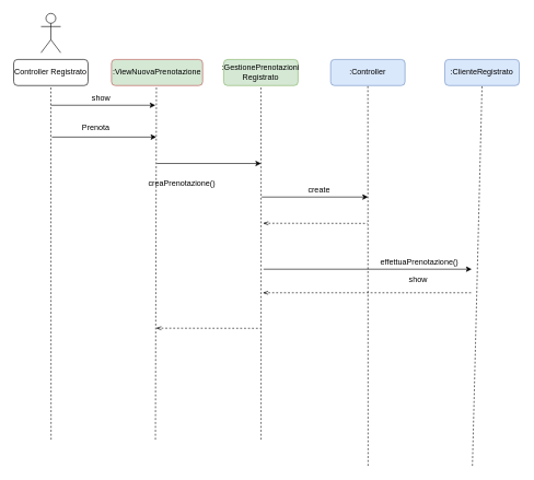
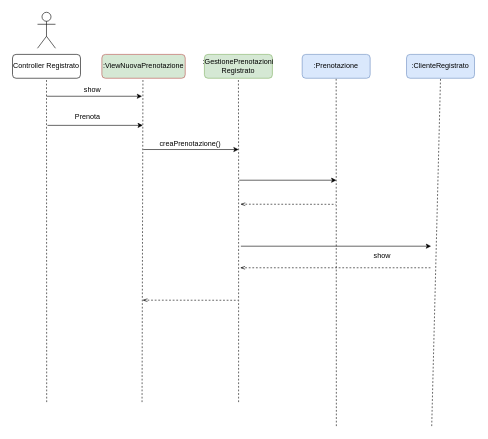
  <mxCell id="0" />
  <mxCell id="1" parent="0" />
  <mxCell id="2" value="" style="shape=umlActor;verticalLabelPosition=bottom;verticalAlign=top;html=1;outlineConnect=0;" parent="1" vertex="1"><mxGeometry x="61.68" y="20" width="30" height="60" as="geometry" /></mxCell>
  <mxCell id="3" value=":ViewNuovaPrenotazione" style="rounded=1;whiteSpace=wrap;html=1;fillColor=#d5e8d4;strokeColor=#b85450;" parent="1" vertex="1"><mxGeometry x="169" y="90.2" width="139" height="39.8" as="geometry" /></mxCell>
  <mxCell id="4" value="show" style="text;html=1;align=center;verticalAlign=middle;resizable=0;points=[];autosize=1;strokeColor=none;" parent="1" vertex="1"><mxGeometry x="133.37" y="140" width="40" height="20" as="geometry" /></mxCell>
  <mxCell id="5" value=":GestionePrenotazioni&lt;br&gt;Registrato" style="rounded=1;whiteSpace=wrap;html=1;fillColor=#d5e8d4;strokeColor=#82b366;" parent="1" vertex="1"><mxGeometry x="340" y="90.2" width="113.37" height="39.8" as="geometry" /></mxCell>
  <mxCell id="6" value=":ClienteRegistrato" style="rounded=1;whiteSpace=wrap;html=1;fillColor=#dae8fc;strokeColor=#6c8ebf;" parent="1" vertex="1"><mxGeometry x="677" y="90.2" width="113.37" height="39.8" as="geometry" /></mxCell>
- <mxCell id="7" value="create" style="text;html=1;align=center;verticalAlign=middle;resizable=0;points=[];autosize=1;strokeColor=none;" parent="1" vertex="1"><mxGeometry x="460" y="280" width="50" height="20" as="geometry" /></mxCell>
  <mxCell id="8" value="" style="endArrow=classic;html=1;" parent="1" edge="1"><mxGeometry width="50" height="50" relative="1" as="geometry"><mxPoint x="398" y="300" as="sourcePoint" /><mxPoint x="560" y="300" as="targetPoint" /></mxGeometry></mxCell>
  <mxCell id="9" value="Controller Registrato" style="rounded=1;whiteSpace=wrap;html=1;" parent="1" vertex="1"><mxGeometry x="20" y="90.2" width="113.37" height="39.8" as="geometry" /></mxCell>
  <mxCell id="10" value="" style="endArrow=none;dashed=1;html=1;entryX=0.5;entryY=1;entryDx=0;entryDy=0;" parent="1" target="9" edge="1"><mxGeometry width="50" height="50" relative="1" as="geometry"><mxPoint x="77" y="670" as="sourcePoint" /><mxPoint x="520" y="180" as="targetPoint" /></mxGeometry></mxCell>
  <mxCell id="11" value="" style="endArrow=none;dashed=1;html=1;entryX=0.5;entryY=1;entryDx=0;entryDy=0;" parent="1" edge="1"><mxGeometry width="50" height="50" relative="1" as="geometry"><mxPoint x="236" y="670" as="sourcePoint" /><mxPoint x="237.5" y="130" as="targetPoint" /></mxGeometry></mxCell>
  <mxCell id="12" value="" style="endArrow=none;dashed=1;html=1;entryX=0.5;entryY=1;entryDx=0;entryDy=0;" parent="1" target="5" edge="1"><mxGeometry width="50" height="50" relative="1" as="geometry"><mxPoint x="397" y="670" as="sourcePoint" /><mxPoint x="393.445" y="148.71" as="targetPoint" /><Array as="points"><mxPoint x="397" y="260" /></Array></mxGeometry></mxCell>
- <mxCell id="13" value=":Controller" style="rounded=1;whiteSpace=wrap;html=1;fillColor=#dae8fc;strokeColor=#6c8ebf;" parent="1" vertex="1"><mxGeometry x="503" y="90.2" width="113.37" height="39.8" as="geometry" /></mxCell>
+ <mxCell id="13" value=":Prenotazione" style="rounded=1;whiteSpace=wrap;html=1;fillColor=#dae8fc;strokeColor=#6c8ebf;" parent="1" vertex="1"><mxGeometry x="503" y="90.2" width="113.37" height="39.8" as="geometry" /></mxCell>
  <mxCell id="14" value="" style="endArrow=classic;html=1;" parent="1" edge="1"><mxGeometry width="50" height="50" relative="1" as="geometry"><mxPoint x="77" y="160" as="sourcePoint" /><mxPoint x="236" y="160" as="targetPoint" /></mxGeometry></mxCell>
  <mxCell id="15" value="Prenota" style="text;html=1;align=center;verticalAlign=middle;resizable=0;points=[];autosize=1;strokeColor=none;" parent="1" vertex="1"><mxGeometry x="114.68" y="183.53" width="60" height="20" as="geometry" /></mxCell>
  <mxCell id="16" value="" style="endArrow=classic;html=1;" parent="1" edge="1"><mxGeometry width="50" height="50" relative="1" as="geometry"><mxPoint x="78.31" y="208.53" as="sourcePoint" /><mxPoint x="237.31" y="208.53" as="targetPoint" /></mxGeometry></mxCell>
- <mxCell id="17" value="creaPrenotazione()" style="text;html=1;align=center;verticalAlign=middle;resizable=0;points=[];autosize=1;strokeColor=none;" parent="1" vertex="1"><mxGeometry x="216.37" y="268.81" width="120" height="20" as="geometry" /></mxCell>
+ <mxCell id="17" value="creaPrenotazione()" style="text;html=1;align=center;verticalAlign=middle;resizable=0;points=[];autosize=1;strokeColor=none;" parent="1" vertex="1"><mxGeometry x="256.37" y="228.81" width="120" height="20" as="geometry" /></mxCell>
  <mxCell id="18" value="" style="endArrow=classic;html=1;" parent="1" edge="1"><mxGeometry width="50" height="50" relative="1" as="geometry"><mxPoint x="238" y="248.81" as="sourcePoint" /><mxPoint x="397" y="248.81" as="targetPoint" /></mxGeometry></mxCell>
  <mxCell id="19" value="" style="endArrow=none;dashed=1;html=1;entryX=0.5;entryY=1;entryDx=0;entryDy=0;" parent="1" target="13" edge="1"><mxGeometry width="50" height="50" relative="1" as="geometry"><mxPoint x="560" y="710" as="sourcePoint" /><mxPoint x="555.025" y="140" as="targetPoint" /></mxGeometry></mxCell>
  <mxCell id="20" value="" style="endArrow=none;html=1;dashed=1;endFill=0;startArrow=openThin;startFill=0;" parent="1" edge="1"><mxGeometry width="50" height="50" relative="1" as="geometry"><mxPoint x="236.87" y="500" as="sourcePoint" /><mxPoint x="395.87" y="500.19" as="targetPoint" /></mxGeometry></mxCell>
  <mxCell id="21" value="show" style="text;html=1;align=center;verticalAlign=middle;resizable=0;points=[];autosize=1;strokeColor=none;" parent="1" vertex="1"><mxGeometry x="616.05" y="416" width="40" height="20" as="geometry" /></mxCell>
  <mxCell id="22" value="" style="endArrow=classic;html=1;" parent="1" edge="1"><mxGeometry width="50" height="50" relative="1" as="geometry"><mxPoint x="400.77" y="410" as="sourcePoint" /><mxPoint x="717.95" y="410" as="targetPoint" /></mxGeometry></mxCell>
  <mxCell id="23" value="" style="endArrow=none;dashed=1;html=1;entryX=0.5;entryY=1;entryDx=0;entryDy=0;endFill=0;" parent="1" target="6" edge="1"><mxGeometry width="50" height="50" relative="1" as="geometry"><mxPoint x="719" y="710" as="sourcePoint" /><mxPoint x="729.995" y="130" as="targetPoint" /></mxGeometry></mxCell>
  <mxCell id="24" value="" style="endArrow=none;html=1;dashed=1;endFill=0;startArrow=openThin;startFill=0;" edge="1" parent="1"><mxGeometry width="50" height="50" relative="1" as="geometry"><mxPoint x="400" y="340" as="sourcePoint" /><mxPoint x="559" y="340.19" as="targetPoint" /></mxGeometry></mxCell>
- <mxCell id="25" value="effettuaPrenotazione()" style="text;html=1;align=center;verticalAlign=middle;resizable=0;points=[];autosize=1;strokeColor=none;" vertex="1" parent="1"><mxGeometry x="573.45" y="390" width="130" height="20" as="geometry" /></mxCell>
  <mxCell id="26" value="" style="endArrow=none;html=1;dashed=1;endFill=0;startArrow=openThin;startFill=0;" edge="1" parent="1"><mxGeometry width="50" height="50" relative="1" as="geometry"><mxPoint x="399.68" y="446" as="sourcePoint" /><mxPoint x="719.68" y="446" as="targetPoint" /></mxGeometry></mxCell>
